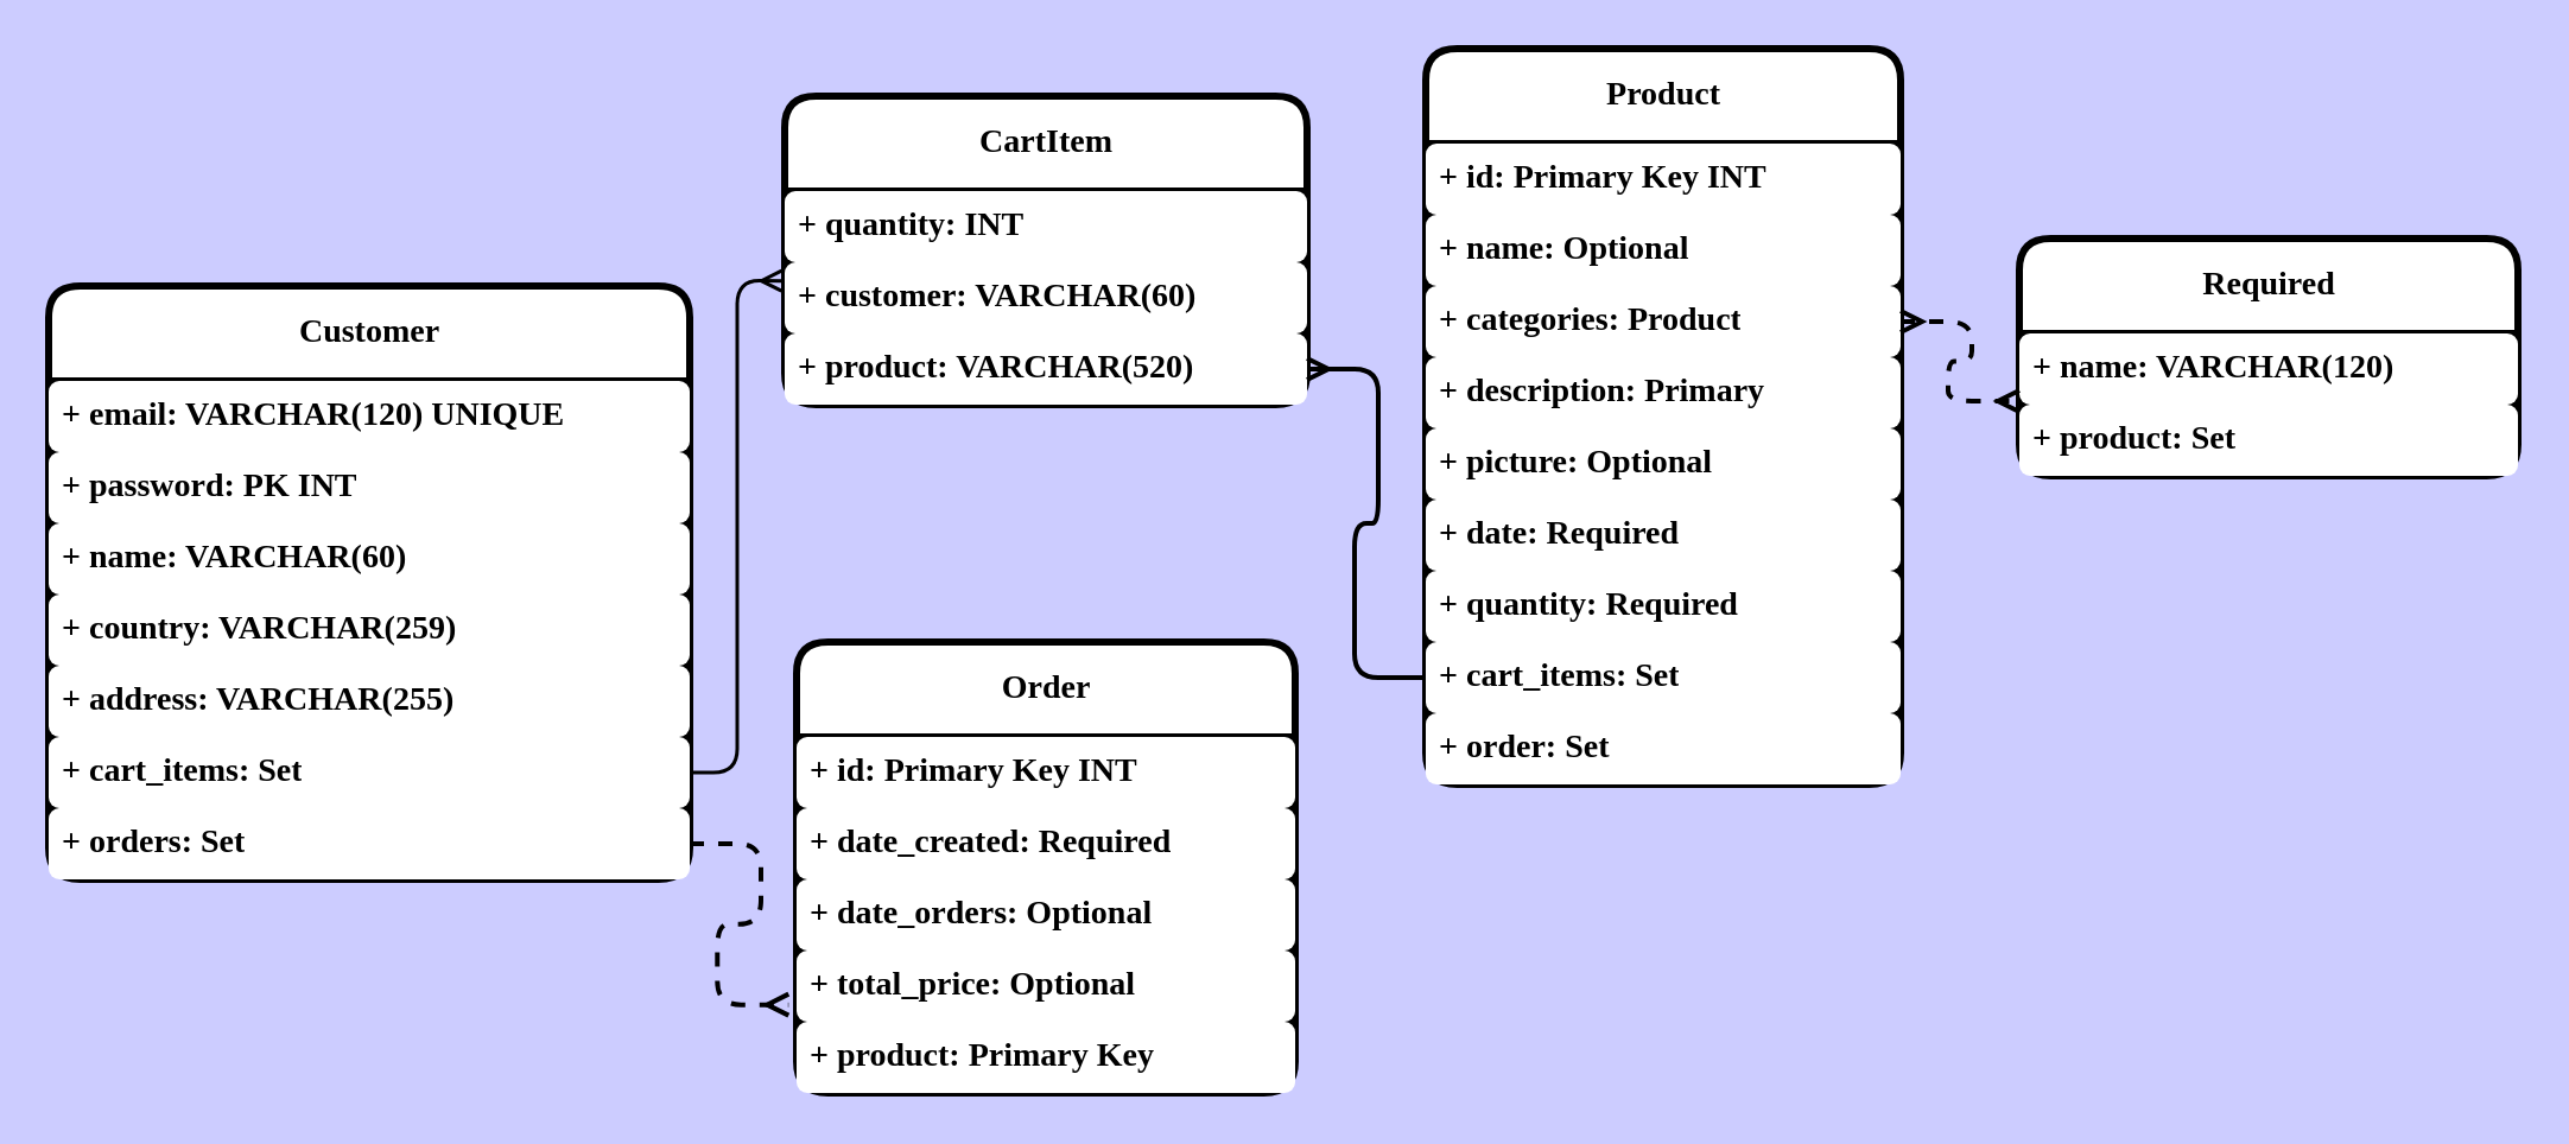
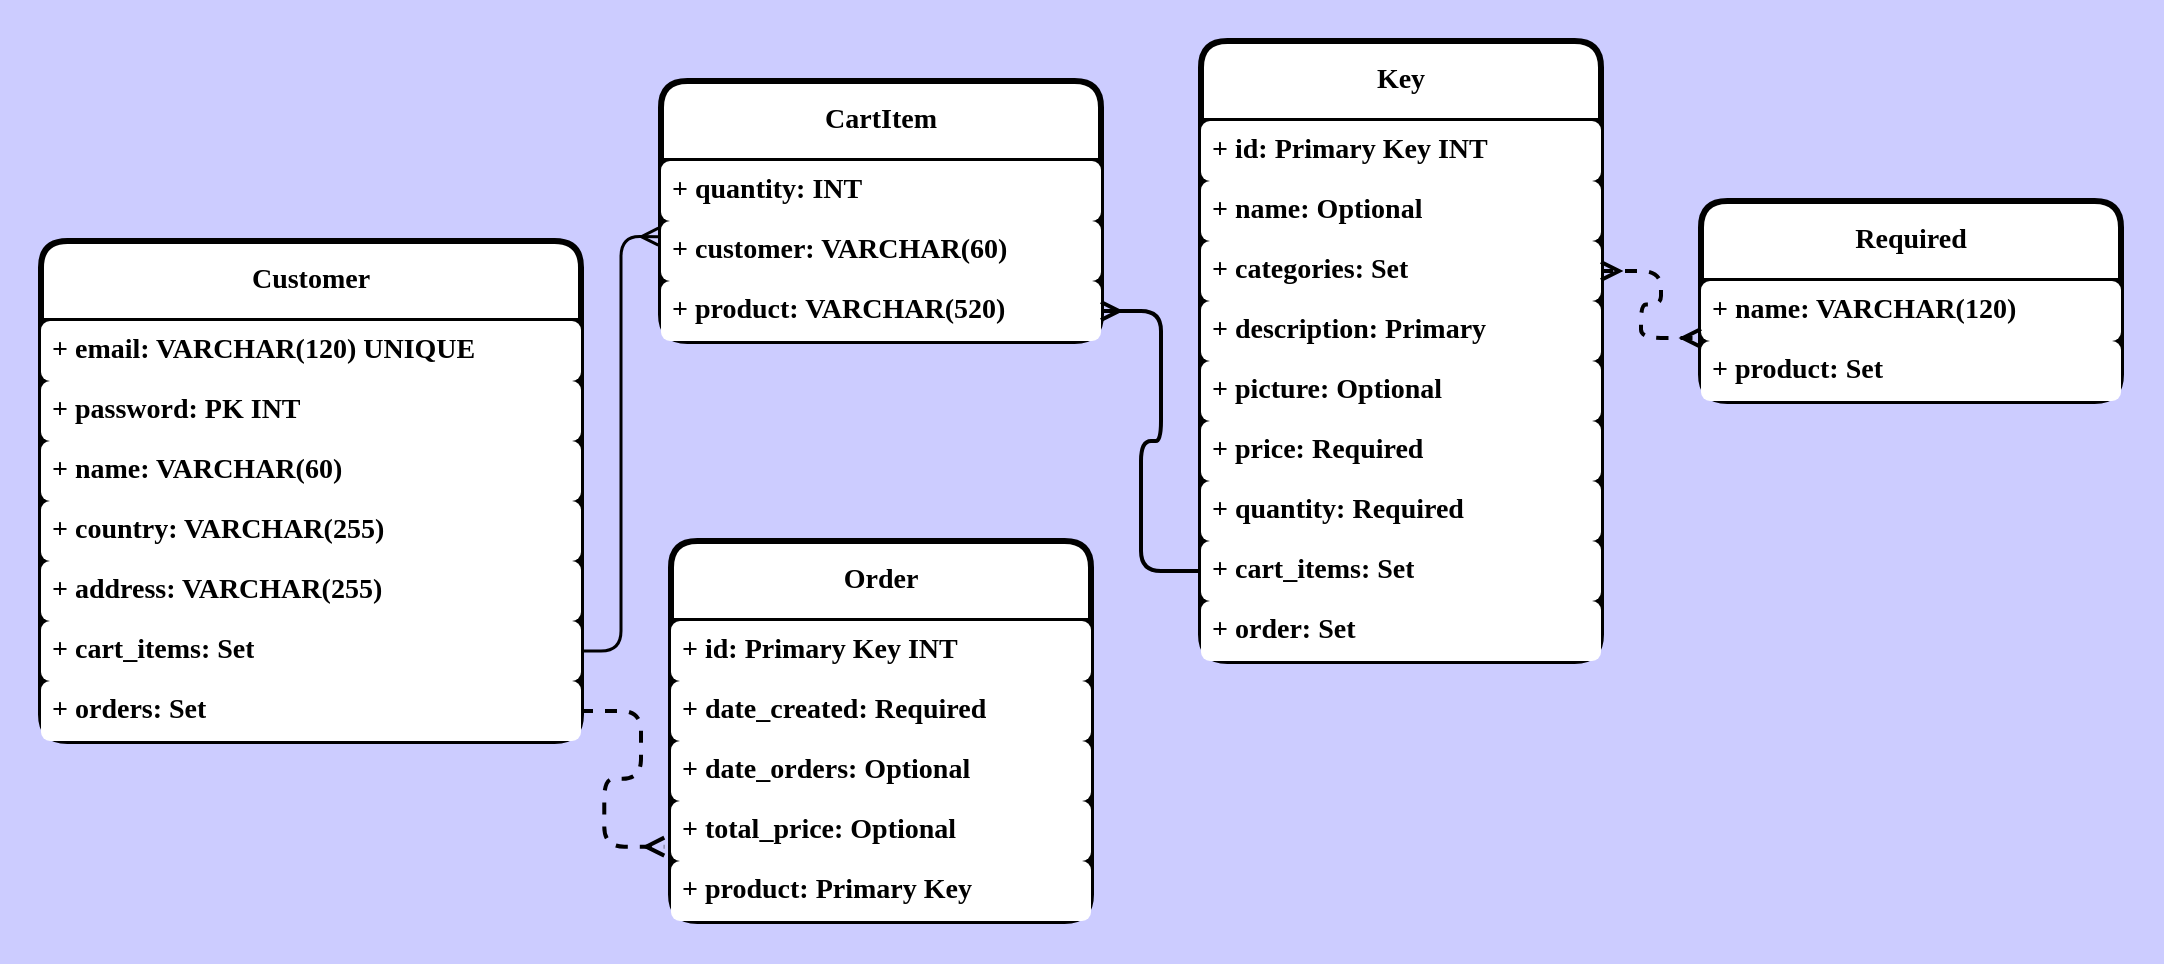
  <mxCell id="0" />
  <mxCell id="1" parent="0" />
- <mxCell id="2" value="Product" style="swimlane;fontStyle=1;childLayout=stackLayout;horizontal=1;startSize=40;horizontalStack=0;resizeParent=1;resizeParentMax=0;resizeLast=0;collapsible=1;marginBottom=0;align=center;fontSize=14;rounded=1;shadow=0;glass=0;labelBackgroundColor=none;labelBorderColor=none;comic=0;strokeWidth=3;fontFamily=Verdana;arcSize=11;fillColor=default;strokeColor=default;swimlaneFillColor=#000000;html=1;" parent="1" vertex="1"><mxGeometry x="600" y="20" width="200" height="310" as="geometry" /></mxCell>
+ <mxCell id="2" value="Key" style="swimlane;fontStyle=1;childLayout=stackLayout;horizontal=1;startSize=40;horizontalStack=0;resizeParent=1;resizeParentMax=0;resizeLast=0;collapsible=1;marginBottom=0;align=center;fontSize=14;rounded=1;shadow=0;glass=0;labelBackgroundColor=none;labelBorderColor=none;comic=0;strokeWidth=3;fontFamily=Verdana;arcSize=11;fillColor=default;strokeColor=default;swimlaneFillColor=#000000;html=1;" parent="1" vertex="1"><mxGeometry x="600" y="20" width="200" height="310" as="geometry" /></mxCell>
  <mxCell id="3" value="+ id: Primary Key INT" style="text;strokeColor=none;fillColor=default;spacingLeft=4;spacingRight=4;overflow=hidden;rotatable=0;points=[[0,0.5],[1,0.5]];portConstraint=eastwest;fontSize=14;fontFamily=Verdana;strokeWidth=3;fontStyle=1;html=1;rounded=1;" parent="2" vertex="1"><mxGeometry y="40" width="200" height="30" as="geometry" /></mxCell>
  <mxCell id="4" value="+ name: Optional" style="text;strokeColor=none;fillColor=default;spacingLeft=4;spacingRight=4;overflow=hidden;rotatable=0;points=[[0,0.5],[1,0.5]];portConstraint=eastwest;fontSize=14;fontFamily=Verdana;strokeWidth=3;fontStyle=1;html=1;rounded=1;" parent="2" vertex="1"><mxGeometry y="70" width="200" height="30" as="geometry" /></mxCell>
- <mxCell id="5" value="+ categories: Product" style="text;strokeColor=none;fillColor=default;spacingLeft=4;spacingRight=4;overflow=hidden;rotatable=0;points=[[0,0.5],[1,0.5]];portConstraint=eastwest;fontSize=14;fontFamily=Verdana;strokeWidth=3;fontStyle=1;html=1;rounded=1;" parent="2" vertex="1"><mxGeometry y="100" width="200" height="30" as="geometry" /></mxCell>
+ <mxCell id="5" value="+ categories: Set" style="text;strokeColor=none;fillColor=default;spacingLeft=4;spacingRight=4;overflow=hidden;rotatable=0;points=[[0,0.5],[1,0.5]];portConstraint=eastwest;fontSize=14;fontFamily=Verdana;strokeWidth=3;fontStyle=1;html=1;rounded=1;" parent="2" vertex="1"><mxGeometry y="100" width="200" height="30" as="geometry" /></mxCell>
  <mxCell id="6" value="+ description: Primary" style="text;strokeColor=none;fillColor=default;spacingLeft=4;spacingRight=4;overflow=hidden;rotatable=0;points=[[0,0.5],[1,0.5]];portConstraint=eastwest;fontSize=14;fontFamily=Verdana;strokeWidth=3;fontStyle=1;html=1;rounded=1;" parent="2" vertex="1"><mxGeometry y="130" width="200" height="30" as="geometry" /></mxCell>
  <mxCell id="7" value="+ picture: Optional" style="text;strokeColor=none;fillColor=default;spacingLeft=4;spacingRight=4;overflow=hidden;rotatable=0;points=[[0,0.5],[1,0.5]];portConstraint=eastwest;fontSize=14;fontFamily=Verdana;strokeWidth=3;fontStyle=1;html=1;rounded=1;" parent="2" vertex="1"><mxGeometry y="160" width="200" height="30" as="geometry" /></mxCell>
- <mxCell id="8" value="+ date: Required" style="text;strokeColor=none;fillColor=default;spacingLeft=4;spacingRight=4;overflow=hidden;rotatable=0;points=[[0,0.5],[1,0.5]];portConstraint=eastwest;fontSize=14;fontFamily=Verdana;strokeWidth=3;fontStyle=1;html=1;rounded=1;" parent="2" vertex="1"><mxGeometry y="190" width="200" height="30" as="geometry" /></mxCell>
+ <mxCell id="8" value="+ price: Required" style="text;strokeColor=none;fillColor=default;spacingLeft=4;spacingRight=4;overflow=hidden;rotatable=0;points=[[0,0.5],[1,0.5]];portConstraint=eastwest;fontSize=14;fontFamily=Verdana;strokeWidth=3;fontStyle=1;html=1;rounded=1;" parent="2" vertex="1"><mxGeometry y="190" width="200" height="30" as="geometry" /></mxCell>
  <mxCell id="9" value="+ quantity: Required" style="text;strokeColor=none;fillColor=default;spacingLeft=4;spacingRight=4;overflow=hidden;rotatable=0;points=[[0,0.5],[1,0.5]];portConstraint=eastwest;fontSize=14;fontFamily=Verdana;strokeWidth=3;fontStyle=1;html=1;rounded=1;" parent="2" vertex="1"><mxGeometry y="220" width="200" height="30" as="geometry" /></mxCell>
  <mxCell id="10" value="+ cart_items: Set" style="text;strokeColor=none;fillColor=default;spacingLeft=4;spacingRight=4;overflow=hidden;rotatable=0;points=[[0,0.5],[1,0.5]];portConstraint=eastwest;fontSize=14;fontFamily=Verdana;strokeWidth=3;fontStyle=1;html=1;rounded=1;" parent="2" vertex="1"><mxGeometry y="250" width="200" height="30" as="geometry" /></mxCell>
  <mxCell id="11" value="+ order: Set" style="text;strokeColor=none;fillColor=default;spacingLeft=4;spacingRight=4;overflow=hidden;rotatable=0;points=[[0,0.5],[1,0.5]];portConstraint=eastwest;fontSize=14;fontFamily=Verdana;strokeWidth=3;fontStyle=1;html=1;rounded=1;" parent="2" vertex="1"><mxGeometry y="280" width="200" height="30" as="geometry" /></mxCell>
  <mxCell id="12" value="Customer" style="swimlane;fontStyle=1;childLayout=stackLayout;horizontal=1;startSize=40;horizontalStack=0;resizeParent=1;resizeParentMax=0;resizeLast=0;collapsible=1;marginBottom=0;align=center;fontSize=14;rounded=1;shadow=0;glass=0;labelBackgroundColor=none;labelBorderColor=none;comic=0;strokeWidth=3;fontFamily=Verdana;arcSize=11;fillColor=default;strokeColor=default;swimlaneFillColor=#000000;html=1;" parent="1" vertex="1"><mxGeometry x="20" y="120" width="270" height="250" as="geometry" /></mxCell>
  <mxCell id="13" value="+ email: VARCHAR(120) UNIQUE" style="text;strokeColor=none;fillColor=default;spacingLeft=4;spacingRight=4;overflow=hidden;rotatable=0;points=[[0,0.5],[1,0.5]];portConstraint=eastwest;fontSize=14;fontFamily=Verdana;strokeWidth=3;fontStyle=1;html=1;rounded=1;" parent="12" vertex="1"><mxGeometry y="40" width="270" height="30" as="geometry" /></mxCell>
  <mxCell id="14" value="+ password: PK INT" style="text;strokeColor=none;fillColor=default;spacingLeft=4;spacingRight=4;overflow=hidden;rotatable=0;points=[[0,0.5],[1,0.5]];portConstraint=eastwest;fontSize=14;fontFamily=Verdana;strokeWidth=3;fontStyle=1;html=1;rounded=1;" parent="12" vertex="1"><mxGeometry y="70" width="270" height="30" as="geometry" /></mxCell>
  <mxCell id="15" value="+ name: VARCHAR(60)" style="text;strokeColor=none;fillColor=default;spacingLeft=4;spacingRight=4;overflow=hidden;rotatable=0;points=[[0,0.5],[1,0.5]];portConstraint=eastwest;fontSize=14;fontFamily=Verdana;strokeWidth=3;fontStyle=1;html=1;rounded=1;" parent="12" vertex="1"><mxGeometry y="100" width="270" height="30" as="geometry" /></mxCell>
- <mxCell id="16" value="+ country: VARCHAR(259)" style="text;strokeColor=none;fillColor=default;spacingLeft=4;spacingRight=4;overflow=hidden;rotatable=0;points=[[0,0.5],[1,0.5]];portConstraint=eastwest;fontSize=14;fontFamily=Verdana;strokeWidth=3;fontStyle=1;html=1;rounded=1;" parent="12" vertex="1"><mxGeometry y="130" width="270" height="30" as="geometry" /></mxCell>
+ <mxCell id="16" value="+ country: VARCHAR(255)" style="text;strokeColor=none;fillColor=default;spacingLeft=4;spacingRight=4;overflow=hidden;rotatable=0;points=[[0,0.5],[1,0.5]];portConstraint=eastwest;fontSize=14;fontFamily=Verdana;strokeWidth=3;fontStyle=1;html=1;rounded=1;" parent="12" vertex="1"><mxGeometry y="130" width="270" height="30" as="geometry" /></mxCell>
  <mxCell id="17" value="+ address: VARCHAR(255)" style="text;strokeColor=none;fillColor=default;spacingLeft=4;spacingRight=4;overflow=hidden;rotatable=0;points=[[0,0.5],[1,0.5]];portConstraint=eastwest;fontSize=14;fontFamily=Verdana;strokeWidth=3;fontStyle=1;html=1;rounded=1;" parent="12" vertex="1"><mxGeometry y="160" width="270" height="30" as="geometry" /></mxCell>
  <mxCell id="18" value="+ cart_items: Set" style="text;strokeColor=none;fillColor=default;spacingLeft=4;spacingRight=4;overflow=hidden;rotatable=0;points=[[0,0.5],[1,0.5]];portConstraint=eastwest;fontSize=14;fontFamily=Verdana;strokeWidth=3;fontStyle=1;html=1;rounded=1;" parent="12" vertex="1"><mxGeometry y="190" width="270" height="30" as="geometry" /></mxCell>
  <mxCell id="19" value="+ orders: Set" style="text;strokeColor=none;fillColor=default;spacingLeft=4;spacingRight=4;overflow=hidden;rotatable=0;points=[[0,0.5],[1,0.5]];portConstraint=eastwest;fontSize=14;fontFamily=Verdana;strokeWidth=3;fontStyle=1;html=1;rounded=1;" parent="12" vertex="1"><mxGeometry y="220" width="270" height="30" as="geometry" /></mxCell>
  <mxCell id="20" value="Order" style="swimlane;fontStyle=1;childLayout=stackLayout;horizontal=1;startSize=40;horizontalStack=0;resizeParent=1;resizeParentMax=0;resizeLast=0;collapsible=1;marginBottom=0;align=center;fontSize=14;rounded=1;shadow=0;glass=0;labelBackgroundColor=none;labelBorderColor=none;comic=0;strokeWidth=3;fontFamily=Verdana;arcSize=11;fillColor=default;strokeColor=default;swimlaneFillColor=#000000;html=1;" parent="1" vertex="1"><mxGeometry x="335" y="270" width="210" height="190" as="geometry" /></mxCell>
  <mxCell id="21" value="+ id: Primary Key INT" style="text;strokeColor=none;fillColor=default;spacingLeft=4;spacingRight=4;overflow=hidden;rotatable=0;points=[[0,0.5],[1,0.5]];portConstraint=eastwest;fontSize=14;fontFamily=Verdana;strokeWidth=3;fontStyle=1;html=1;rounded=1;" parent="20" vertex="1"><mxGeometry y="40" width="210" height="30" as="geometry" /></mxCell>
  <mxCell id="22" value="+ date_created: Required" style="text;strokeColor=none;fillColor=default;spacingLeft=4;spacingRight=4;overflow=hidden;rotatable=0;points=[[0,0.5],[1,0.5]];portConstraint=eastwest;fontSize=14;fontFamily=Verdana;strokeWidth=3;fontStyle=1;html=1;rounded=1;" parent="20" vertex="1"><mxGeometry y="70" width="210" height="30" as="geometry" /></mxCell>
  <mxCell id="23" value="+ date_orders: Optional" style="text;strokeColor=none;fillColor=default;spacingLeft=4;spacingRight=4;overflow=hidden;rotatable=0;points=[[0,0.5],[1,0.5]];portConstraint=eastwest;fontSize=14;fontFamily=Verdana;strokeWidth=3;fontStyle=1;html=1;rounded=1;" parent="20" vertex="1"><mxGeometry y="100" width="210" height="30" as="geometry" /></mxCell>
  <mxCell id="24" value="+ total_price: Optional" style="text;strokeColor=none;fillColor=default;spacingLeft=4;spacingRight=4;overflow=hidden;rotatable=0;points=[[0,0.5],[1,0.5]];portConstraint=eastwest;fontSize=14;fontFamily=Verdana;strokeWidth=3;fontStyle=1;html=1;rounded=1;" parent="20" vertex="1"><mxGeometry y="130" width="210" height="30" as="geometry" /></mxCell>
  <mxCell id="25" value="+ product: Primary Key" style="text;strokeColor=none;fillColor=default;spacingLeft=4;spacingRight=4;overflow=hidden;rotatable=0;points=[[0,0.5],[1,0.5]];portConstraint=eastwest;fontSize=14;fontFamily=Verdana;strokeWidth=3;fontStyle=1;html=1;rounded=1;" vertex="1" parent="20"><mxGeometry y="160" width="210" height="30" as="geometry" /></mxCell>
  <mxCell id="26" value="CartItem" style="swimlane;fontStyle=1;childLayout=stackLayout;horizontal=1;startSize=40;horizontalStack=0;resizeParent=1;resizeParentMax=0;resizeLast=0;collapsible=1;marginBottom=0;align=center;fontSize=14;rounded=1;shadow=0;glass=0;labelBackgroundColor=none;labelBorderColor=none;comic=0;strokeWidth=3;fontFamily=Verdana;arcSize=11;fillColor=default;strokeColor=default;swimlaneFillColor=#000000;html=1;" parent="1" vertex="1"><mxGeometry x="330" y="40" width="220" height="130" as="geometry" /></mxCell>
  <mxCell id="27" value="+ quantity: INT" style="text;strokeColor=none;fillColor=default;spacingLeft=4;spacingRight=4;overflow=hidden;rotatable=0;points=[[0,0.5],[1,0.5]];portConstraint=eastwest;fontSize=14;fontFamily=Verdana;strokeWidth=3;fontStyle=1;html=1;rounded=1;" parent="26" vertex="1"><mxGeometry y="40" width="220" height="30" as="geometry" /></mxCell>
  <mxCell id="28" value="+ customer: VARCHAR(60)" style="text;strokeColor=none;fillColor=default;spacingLeft=4;spacingRight=4;overflow=hidden;rotatable=0;points=[[0,0.5],[1,0.5]];portConstraint=eastwest;fontSize=14;fontFamily=Verdana;strokeWidth=3;fontStyle=1;html=1;rounded=1;" parent="26" vertex="1"><mxGeometry y="70" width="220" height="30" as="geometry" /></mxCell>
  <mxCell id="29" value="+ product: VARCHAR(520)" style="text;strokeColor=none;fillColor=default;spacingLeft=4;spacingRight=4;overflow=hidden;rotatable=0;points=[[0,0.5],[1,0.5]];portConstraint=eastwest;fontSize=14;fontFamily=Verdana;strokeWidth=3;fontStyle=1;html=1;rounded=1;" parent="26" vertex="1"><mxGeometry y="100" width="220" height="30" as="geometry" /></mxCell>
  <mxCell id="30" value="Required" style="swimlane;fontStyle=1;childLayout=stackLayout;horizontal=1;startSize=40;horizontalStack=0;resizeParent=1;resizeParentMax=0;resizeLast=0;collapsible=1;marginBottom=0;align=center;fontSize=14;rounded=1;shadow=0;glass=0;labelBackgroundColor=none;labelBorderColor=none;comic=0;strokeWidth=3;fontFamily=Verdana;arcSize=11;fillColor=default;strokeColor=default;swimlaneFillColor=#000000;html=1;" parent="1" vertex="1"><mxGeometry x="850" y="100" width="210" height="100" as="geometry" /></mxCell>
  <mxCell id="31" value="+ name: VARCHAR(120)" style="text;strokeColor=none;fillColor=default;spacingLeft=4;spacingRight=4;overflow=hidden;rotatable=0;points=[[0,0.5],[1,0.5]];portConstraint=eastwest;fontSize=14;fontFamily=Verdana;strokeWidth=3;fontStyle=1;html=1;rounded=1;" parent="30" vertex="1"><mxGeometry y="40" width="210" height="30" as="geometry" /></mxCell>
  <mxCell id="32" value="+ product: Set" style="text;strokeColor=none;fillColor=default;spacingLeft=4;spacingRight=4;overflow=hidden;rotatable=0;points=[[0,0.5],[1,0.5]];portConstraint=eastwest;fontSize=14;fontFamily=Verdana;strokeWidth=3;fontStyle=1;html=1;rounded=1;" parent="30" vertex="1"><mxGeometry y="70" width="210" height="30" as="geometry" /></mxCell>
  <mxCell id="33" value="" style="edgeStyle=orthogonalEdgeStyle;fontSize=12;endArrow=ERmany;rounded=1;fontFamily=Verdana;exitX=1;exitY=0.5;exitDx=0;exitDy=0;entryX=-0.006;entryY=0.261;entryDx=0;entryDy=0;entryPerimeter=0;strokeWidth=1.5;endSize=6;fontStyle=1;html=1;" parent="1" source="18" target="28" edge="1"><mxGeometry width="100" height="100" relative="1" as="geometry"><mxPoint x="250" y="210" as="sourcePoint" /><mxPoint x="350" y="100" as="targetPoint" /></mxGeometry></mxCell>
  <mxCell id="34" value="" style="edgeStyle=entityRelationEdgeStyle;fontSize=12;endArrow=ERmany;rounded=1;fontFamily=Verdana;strokeWidth=2;fontStyle=1;html=1;entryX=-0.016;entryY=0.761;entryDx=0;entryDy=0;entryPerimeter=0;dashed=1;" parent="1" source="19" target="24" edge="1"><mxGeometry width="100" height="100" relative="1" as="geometry"><mxPoint x="290" y="350" as="sourcePoint" /><mxPoint x="330" y="370" as="targetPoint" /></mxGeometry></mxCell>
  <mxCell id="35" value="" style="edgeStyle=entityRelationEdgeStyle;fontSize=12;endArrow=ERmany;rounded=1;fontFamily=Verdana;exitX=0;exitY=0.5;exitDx=0;exitDy=0;strokeWidth=2;entryX=1;entryY=0.5;entryDx=0;entryDy=0;fontStyle=1;html=1;" parent="1" source="10" target="29" edge="1"><mxGeometry width="100" height="100" relative="1" as="geometry"><mxPoint x="620" y="20" as="sourcePoint" /><mxPoint x="560" y="149" as="targetPoint" /></mxGeometry></mxCell>
  <mxCell id="36" value="" style="edgeStyle=entityRelationEdgeStyle;fontSize=12;endArrow=ERmany;startArrow=ERmany;rounded=1;fontFamily=Verdana;entryX=0;entryY=0.95;entryDx=0;entryDy=0;entryPerimeter=0;strokeWidth=2;fontStyle=1;html=1;dashed=1;" parent="1" source="5" target="31" edge="1"><mxGeometry width="100" height="100" relative="1" as="geometry"><mxPoint x="800" y="130" as="sourcePoint" /><mxPoint x="900" y="30" as="targetPoint" /></mxGeometry></mxCell>
